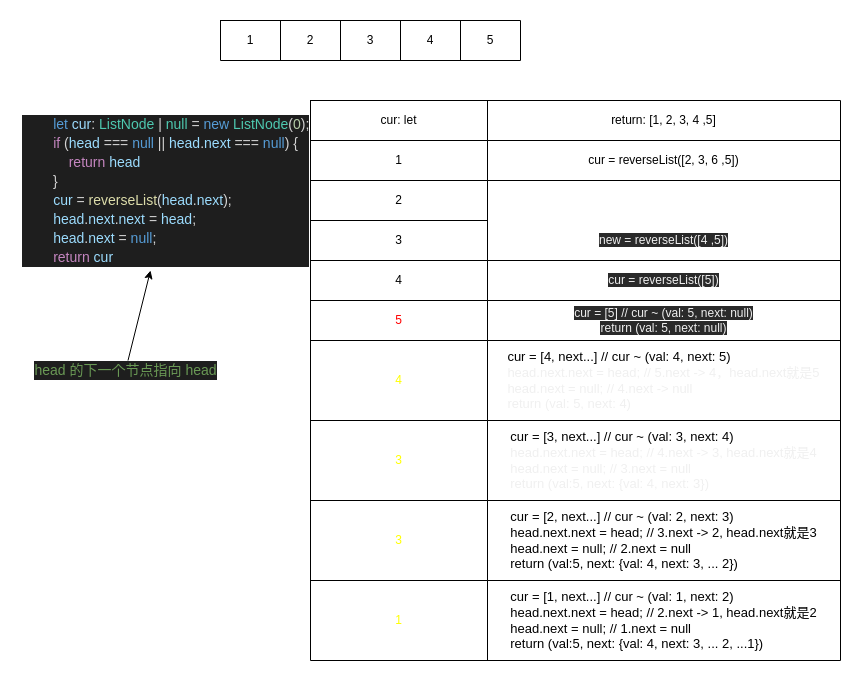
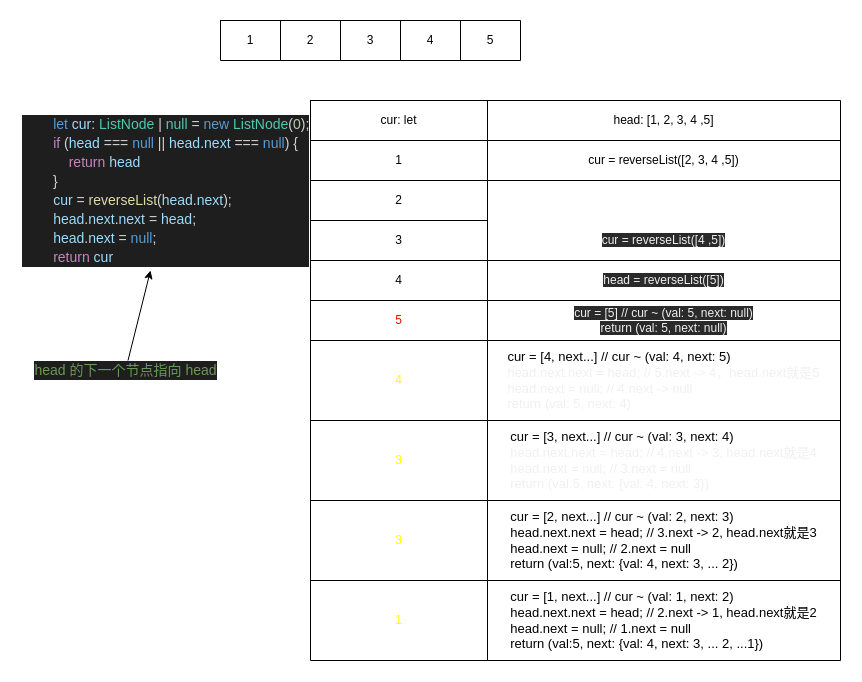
  <mxCell id="0" />
  <mxCell id="1" parent="0" />
  <mxCell id="2" value="" style="shape=table;startSize=0;container=1;collapsible=0;childLayout=tableLayout;" parent="1" vertex="1"><mxGeometry x="220" y="20" width="300" height="40" as="geometry" /></mxCell>
  <mxCell id="3" value="" style="shape=partialRectangle;collapsible=0;dropTarget=0;pointerEvents=0;fillColor=none;top=0;left=0;bottom=0;right=0;points=[[0,0.5],[1,0.5]];portConstraint=eastwest;" parent="2" vertex="1"><mxGeometry width="300" height="40" as="geometry" /></mxCell>
  <mxCell id="4" value="1" style="shape=partialRectangle;html=1;whiteSpace=wrap;connectable=0;overflow=hidden;fillColor=none;top=0;left=0;bottom=0;right=0;pointerEvents=1;" parent="3" vertex="1"><mxGeometry width="60" height="40" as="geometry"><mxRectangle width="60" height="40" as="alternateBounds" /></mxGeometry></mxCell>
  <mxCell id="5" value="2" style="shape=partialRectangle;html=1;whiteSpace=wrap;connectable=0;overflow=hidden;fillColor=none;top=0;left=0;bottom=0;right=0;pointerEvents=1;" parent="3" vertex="1"><mxGeometry x="60" width="60" height="40" as="geometry"><mxRectangle width="60" height="40" as="alternateBounds" /></mxGeometry></mxCell>
  <mxCell id="6" value="3" style="shape=partialRectangle;html=1;whiteSpace=wrap;connectable=0;overflow=hidden;fillColor=none;top=0;left=0;bottom=0;right=0;pointerEvents=1;" parent="3" vertex="1"><mxGeometry x="120" width="60" height="40" as="geometry"><mxRectangle width="60" height="40" as="alternateBounds" /></mxGeometry></mxCell>
  <mxCell id="7" value="4" style="shape=partialRectangle;html=1;whiteSpace=wrap;connectable=0;overflow=hidden;fillColor=none;top=0;left=0;bottom=0;right=0;pointerEvents=1;" parent="3" vertex="1"><mxGeometry x="180" width="60" height="40" as="geometry"><mxRectangle width="60" height="40" as="alternateBounds" /></mxGeometry></mxCell>
  <mxCell id="8" value="5" style="shape=partialRectangle;html=1;whiteSpace=wrap;connectable=0;overflow=hidden;fillColor=none;top=0;left=0;bottom=0;right=0;pointerEvents=1;" parent="3" vertex="1"><mxGeometry x="240" width="60" height="40" as="geometry"><mxRectangle width="60" height="40" as="alternateBounds" /></mxGeometry></mxCell>
  <mxCell id="9" value="" style="shape=table;startSize=0;container=1;collapsible=0;childLayout=tableLayout;align=left;" parent="1" vertex="1"><mxGeometry x="310" y="100" width="530" height="560" as="geometry" /></mxCell>
  <mxCell id="10" value="" style="shape=partialRectangle;collapsible=0;dropTarget=0;pointerEvents=0;fillColor=none;top=0;left=0;bottom=0;right=0;points=[[0,0.5],[1,0.5]];portConstraint=eastwest;" parent="9" vertex="1"><mxGeometry width="530" height="40" as="geometry" /></mxCell>
  <mxCell id="11" value="cur: let" style="shape=partialRectangle;html=1;whiteSpace=wrap;connectable=0;overflow=hidden;fillColor=none;top=0;left=0;bottom=0;right=0;pointerEvents=1;" parent="10" vertex="1"><mxGeometry width="177" height="40" as="geometry"><mxRectangle width="177" height="40" as="alternateBounds" /></mxGeometry></mxCell>
- <mxCell id="12" value="return: [1, 2, 3, 4 ,5]" style="shape=partialRectangle;html=1;whiteSpace=wrap;connectable=0;overflow=hidden;fillColor=none;top=0;left=0;bottom=0;right=0;pointerEvents=1;" parent="10" vertex="1"><mxGeometry x="177" width="353" height="40" as="geometry"><mxRectangle width="353" height="40" as="alternateBounds" /></mxGeometry></mxCell>
+ <mxCell id="12" value="head: [1, 2, 3, 4 ,5]" style="shape=partialRectangle;html=1;whiteSpace=wrap;connectable=0;overflow=hidden;fillColor=none;top=0;left=0;bottom=0;right=0;pointerEvents=1;" parent="10" vertex="1"><mxGeometry x="177" width="353" height="40" as="geometry"><mxRectangle width="353" height="40" as="alternateBounds" /></mxGeometry></mxCell>
  <mxCell id="13" value="" style="shape=partialRectangle;collapsible=0;dropTarget=0;pointerEvents=0;fillColor=none;top=0;left=0;bottom=0;right=0;points=[[0,0.5],[1,0.5]];portConstraint=eastwest;" parent="9" vertex="1"><mxGeometry y="40" width="530" height="40" as="geometry" /></mxCell>
  <mxCell id="14" value="1" style="shape=partialRectangle;html=1;whiteSpace=wrap;connectable=0;overflow=hidden;fillColor=none;top=0;left=0;bottom=0;right=0;pointerEvents=1;" parent="13" vertex="1"><mxGeometry width="177" height="40" as="geometry"><mxRectangle width="177" height="40" as="alternateBounds" /></mxGeometry></mxCell>
- <mxCell id="15" value="cur = reverseList([2, 3, 6 ,5])&lt;br&gt;" style="shape=partialRectangle;html=1;whiteSpace=wrap;connectable=0;overflow=hidden;fillColor=none;top=0;left=0;bottom=0;right=0;pointerEvents=1;align=center;" parent="13" vertex="1"><mxGeometry x="177" width="353" height="40" as="geometry"><mxRectangle width="353" height="40" as="alternateBounds" /></mxGeometry></mxCell>
+ <mxCell id="15" value="cur = reverseList([2, 3, 4 ,5])&lt;br&gt;" style="shape=partialRectangle;html=1;whiteSpace=wrap;connectable=0;overflow=hidden;fillColor=none;top=0;left=0;bottom=0;right=0;pointerEvents=1;align=center;" parent="13" vertex="1"><mxGeometry x="177" width="353" height="40" as="geometry"><mxRectangle width="353" height="40" as="alternateBounds" /></mxGeometry></mxCell>
  <mxCell id="16" value="" style="shape=partialRectangle;collapsible=0;dropTarget=0;pointerEvents=0;fillColor=none;top=0;left=0;bottom=0;right=0;points=[[0,0.5],[1,0.5]];portConstraint=eastwest;" parent="9" vertex="1"><mxGeometry y="80" width="530" height="40" as="geometry" /></mxCell>
  <mxCell id="17" value="2" style="shape=partialRectangle;html=1;whiteSpace=wrap;connectable=0;overflow=hidden;fillColor=none;top=0;left=0;bottom=0;right=0;pointerEvents=1;" parent="16" vertex="1"><mxGeometry width="177" height="40" as="geometry"><mxRectangle width="177" height="40" as="alternateBounds" /></mxGeometry></mxCell>
  <mxCell id="18" value="" style="shape=partialRectangle;collapsible=0;dropTarget=0;pointerEvents=0;fillColor=none;top=0;left=0;bottom=0;right=0;points=[[0,0.5],[1,0.5]];portConstraint=eastwest;" parent="9" vertex="1"><mxGeometry y="120" width="530" height="40" as="geometry" /></mxCell>
  <mxCell id="19" value="3" style="shape=partialRectangle;html=1;whiteSpace=wrap;connectable=0;overflow=hidden;fillColor=none;top=0;left=0;bottom=0;right=0;pointerEvents=1;" parent="18" vertex="1"><mxGeometry width="177" height="40" as="geometry"><mxRectangle width="177" height="40" as="alternateBounds" /></mxGeometry></mxCell>
- <mxCell id="20" value="&lt;span style=&quot;color: rgb(240 , 240 , 240) ; font-family: &amp;#34;helvetica&amp;#34; ; font-size: 12px ; font-style: normal ; font-weight: 400 ; letter-spacing: normal ; text-align: center ; text-indent: 0px ; text-transform: none ; word-spacing: 0px ; background-color: rgb(42 , 42 , 42) ; display: inline ; float: none&quot;&gt;new = reverseList([4 ,5])&lt;/span&gt;" style="shape=partialRectangle;html=1;whiteSpace=wrap;connectable=0;overflow=hidden;fillColor=none;top=0;left=0;bottom=0;right=0;pointerEvents=1;" parent="18" vertex="1"><mxGeometry x="177" width="353" height="40" as="geometry"><mxRectangle width="353" height="40" as="alternateBounds" /></mxGeometry></mxCell>
+ <mxCell id="20" value="&lt;span style=&quot;color: rgb(240 , 240 , 240) ; font-family: &amp;#34;helvetica&amp;#34; ; font-size: 12px ; font-style: normal ; font-weight: 400 ; letter-spacing: normal ; text-align: center ; text-indent: 0px ; text-transform: none ; word-spacing: 0px ; background-color: rgb(42 , 42 , 42) ; display: inline ; float: none&quot;&gt;cur = reverseList([4 ,5])&lt;/span&gt;" style="shape=partialRectangle;html=1;whiteSpace=wrap;connectable=0;overflow=hidden;fillColor=none;top=0;left=0;bottom=0;right=0;pointerEvents=1;" parent="18" vertex="1"><mxGeometry x="177" width="353" height="40" as="geometry"><mxRectangle width="353" height="40" as="alternateBounds" /></mxGeometry></mxCell>
  <mxCell id="21" value="" style="shape=partialRectangle;collapsible=0;dropTarget=0;pointerEvents=0;fillColor=none;top=0;left=0;bottom=0;right=0;points=[[0,0.5],[1,0.5]];portConstraint=eastwest;" parent="9" vertex="1"><mxGeometry y="160" width="530" height="40" as="geometry" /></mxCell>
  <mxCell id="22" value="4" style="shape=partialRectangle;html=1;whiteSpace=wrap;connectable=0;overflow=hidden;fillColor=none;top=0;left=0;bottom=0;right=0;pointerEvents=1;" parent="21" vertex="1"><mxGeometry width="177" height="40" as="geometry"><mxRectangle width="177" height="40" as="alternateBounds" /></mxGeometry></mxCell>
- <mxCell id="23" value="&lt;span style=&quot;color: rgb(240 , 240 , 240) ; font-family: &amp;#34;helvetica&amp;#34; ; font-size: 12px ; font-style: normal ; font-weight: 400 ; letter-spacing: normal ; text-align: center ; text-indent: 0px ; text-transform: none ; word-spacing: 0px ; background-color: rgb(42 , 42 , 42) ; display: inline ; float: none&quot;&gt;cur = reverseList([5])&lt;/span&gt;" style="shape=partialRectangle;html=1;whiteSpace=wrap;connectable=0;overflow=hidden;fillColor=none;top=0;left=0;bottom=0;right=0;pointerEvents=1;" parent="21" vertex="1"><mxGeometry x="177" width="353" height="40" as="geometry"><mxRectangle width="353" height="40" as="alternateBounds" /></mxGeometry></mxCell>
+ <mxCell id="23" value="&lt;span style=&quot;color: rgb(240 , 240 , 240) ; font-family: &amp;#34;helvetica&amp;#34; ; font-size: 12px ; font-style: normal ; font-weight: 400 ; letter-spacing: normal ; text-align: center ; text-indent: 0px ; text-transform: none ; word-spacing: 0px ; background-color: rgb(42 , 42 , 42) ; display: inline ; float: none&quot;&gt;head = reverseList([5])&lt;/span&gt;" style="shape=partialRectangle;html=1;whiteSpace=wrap;connectable=0;overflow=hidden;fillColor=none;top=0;left=0;bottom=0;right=0;pointerEvents=1;" parent="21" vertex="1"><mxGeometry x="177" width="353" height="40" as="geometry"><mxRectangle width="353" height="40" as="alternateBounds" /></mxGeometry></mxCell>
  <mxCell id="24" value="" style="shape=partialRectangle;collapsible=0;dropTarget=0;pointerEvents=0;fillColor=none;top=0;left=0;bottom=0;right=0;points=[[0,0.5],[1,0.5]];portConstraint=eastwest;" vertex="1" parent="9"><mxGeometry y="200" width="530" height="40" as="geometry" /></mxCell>
  <mxCell id="25" value="5" style="shape=partialRectangle;html=1;whiteSpace=wrap;connectable=0;overflow=hidden;fillColor=none;top=0;left=0;bottom=0;right=0;pointerEvents=1;fontColor=#FF0000;" vertex="1" parent="24"><mxGeometry width="177" height="40" as="geometry"><mxRectangle width="177" height="40" as="alternateBounds" /></mxGeometry></mxCell>
  <mxCell id="26" value="&lt;span style=&quot;color: rgb(240 , 240 , 240) ; font-family: &amp;#34;helvetica&amp;#34; ; font-size: 12px ; font-style: normal ; font-weight: 400 ; letter-spacing: normal ; text-align: center ; text-indent: 0px ; text-transform: none ; word-spacing: 0px ; background-color: rgb(42 , 42 , 42) ; display: inline ; float: none&quot;&gt;cur = [5] // cur ~ (val: 5, next: null)&lt;br&gt;return (val: 5, next: null)&lt;br&gt;&lt;/span&gt;" style="shape=partialRectangle;html=1;whiteSpace=wrap;connectable=0;overflow=hidden;fillColor=none;top=0;left=0;bottom=0;right=0;pointerEvents=1;" vertex="1" parent="24"><mxGeometry x="177" width="353" height="40" as="geometry"><mxRectangle width="353" height="40" as="alternateBounds" /></mxGeometry></mxCell>
  <mxCell id="27" value="" style="shape=partialRectangle;collapsible=0;dropTarget=0;pointerEvents=0;fillColor=none;top=0;left=0;bottom=0;right=0;points=[[0,0.5],[1,0.5]];portConstraint=eastwest;fontSize=9;" vertex="1" parent="9"><mxGeometry y="240" width="530" height="80" as="geometry" /></mxCell>
  <mxCell id="28" value="4" style="shape=partialRectangle;html=1;whiteSpace=wrap;connectable=0;overflow=hidden;fillColor=none;top=0;left=0;bottom=0;right=0;pointerEvents=1;fontColor=#FFFF00;" vertex="1" parent="27"><mxGeometry width="177" height="80" as="geometry"><mxRectangle width="177" height="80" as="alternateBounds" /></mxGeometry></mxCell>
  <mxCell id="29" value="&lt;div style=&quot;text-align: justify&quot;&gt;&lt;span style=&quot;font-family: &amp;#34;helvetica&amp;#34; ; font-size: 13px&quot;&gt;cur = [4, next...] // cur ~ (val: 4, next: 5)&lt;/span&gt;&lt;/div&gt;&lt;span style=&quot;color: rgb(240 , 240 , 240) ; font-family: &amp;#34;helvetica&amp;#34; ; font-size: 13px ; font-style: normal ; font-weight: 400 ; letter-spacing: normal ; text-indent: 0px ; text-transform: none ; word-spacing: 0px ; background-color: rgb(42 , 42 , 42) ; display: inline ; float: none&quot;&gt;&lt;div style=&quot;text-align: justify&quot;&gt;head.next.next = head; // 5.next -&amp;gt; 4，head.next就是5&lt;/div&gt;&lt;div style=&quot;text-align: justify&quot;&gt;head.next = null; // 4.next -&amp;gt; null&lt;/div&gt;&lt;div style=&quot;text-align: justify&quot;&gt;return (val: 5, next: 4)&lt;/div&gt;&lt;/span&gt;" style="shape=partialRectangle;html=1;whiteSpace=wrap;connectable=0;overflow=hidden;fillColor=none;top=0;left=0;bottom=0;right=0;pointerEvents=1;fontSize=11;align=center;" vertex="1" parent="27"><mxGeometry x="177" width="353" height="80" as="geometry"><mxRectangle width="353" height="80" as="alternateBounds" /></mxGeometry></mxCell>
  <mxCell id="30" value="" style="shape=partialRectangle;collapsible=0;dropTarget=0;pointerEvents=0;fillColor=none;top=0;left=0;bottom=0;right=0;points=[[0,0.5],[1,0.5]];portConstraint=eastwest;fontSize=11;" vertex="1" parent="9"><mxGeometry y="320" width="530" height="80" as="geometry" /></mxCell>
  <mxCell id="31" value="3" style="shape=partialRectangle;html=1;whiteSpace=wrap;connectable=0;overflow=hidden;fillColor=none;top=0;left=0;bottom=0;right=0;pointerEvents=1;fontColor=#FFFF00;" vertex="1" parent="30"><mxGeometry width="177" height="80" as="geometry"><mxRectangle width="177" height="80" as="alternateBounds" /></mxGeometry></mxCell>
  <mxCell id="32" value="&lt;div style=&quot;text-align: justify&quot;&gt;&lt;span style=&quot;font-size: 13px ; font-family: &amp;#34;helvetica&amp;#34;&quot;&gt;cur = [3, next...] // cur ~ (val: 3, next: 4)&lt;/span&gt;&lt;/div&gt;&lt;span style=&quot;color: rgb(240 , 240 , 240) ; font-family: &amp;#34;helvetica&amp;#34; ; font-style: normal ; font-weight: 400 ; letter-spacing: normal ; text-align: center ; text-indent: 0px ; text-transform: none ; word-spacing: 0px ; background-color: rgb(42 , 42 , 42) ; display: inline ; float: none ; font-size: 13px&quot;&gt;&lt;div style=&quot;text-align: justify&quot;&gt;head.next.next = head; // 4.next -&amp;gt; 3, head.next就是4&lt;/div&gt;&lt;div style=&quot;text-align: justify&quot;&gt;head.next = null; // 3.next = null&lt;/div&gt;&lt;div style=&quot;text-align: justify&quot;&gt;return (val:5, next: {val: 4, next: 3})&lt;/div&gt;&lt;/span&gt;" style="shape=partialRectangle;html=1;whiteSpace=wrap;connectable=0;overflow=hidden;fillColor=none;top=0;left=0;bottom=0;right=0;pointerEvents=1;" vertex="1" parent="30"><mxGeometry x="177" width="353" height="80" as="geometry"><mxRectangle width="353" height="80" as="alternateBounds" /></mxGeometry></mxCell>
  <mxCell id="33" value="" style="shape=partialRectangle;collapsible=0;dropTarget=0;pointerEvents=0;fillColor=none;top=0;left=0;bottom=0;right=0;points=[[0,0.5],[1,0.5]];portConstraint=eastwest;" vertex="1" parent="9"><mxGeometry y="400" width="530" height="80" as="geometry" /></mxCell>
  <mxCell id="34" value="3" style="shape=partialRectangle;html=1;whiteSpace=wrap;connectable=0;overflow=hidden;fillColor=none;top=0;left=0;bottom=0;right=0;pointerEvents=1;fontColor=#FFFF00;" vertex="1" parent="33"><mxGeometry width="177" height="80" as="geometry"><mxRectangle width="177" height="80" as="alternateBounds" /></mxGeometry></mxCell>
  <mxCell id="35" value="&lt;div style=&quot;text-align: justify&quot;&gt;&lt;div style=&quot;font-size: 12px&quot;&gt;&lt;span style=&quot;font-size: 13px ; font-family: &amp;#34;helvetica&amp;#34;&quot;&gt;cur = [2, next...] // cur ~ (val: 2, next: 3)&lt;/span&gt;&lt;/div&gt;&lt;span style=&quot;text-align: center ; font-family: &amp;#34;helvetica&amp;#34;&quot;&gt;&lt;div style=&quot;text-align: justify&quot;&gt;head.next.next = head; // 3.next -&amp;gt; 2, head.next就是3&lt;/div&gt;&lt;div style=&quot;text-align: justify&quot;&gt;head.next = null; // 2.next = null&lt;/div&gt;&lt;div style=&quot;text-align: justify&quot;&gt;return (val:5, next: {val: 4, next: 3, ... 2})&lt;/div&gt;&lt;/span&gt;&lt;/div&gt;" style="shape=partialRectangle;html=1;whiteSpace=wrap;connectable=0;overflow=hidden;fillColor=none;top=0;left=0;bottom=0;right=0;pointerEvents=1;fontSize=13;" vertex="1" parent="33"><mxGeometry x="177" width="353" height="80" as="geometry"><mxRectangle width="353" height="80" as="alternateBounds" /></mxGeometry></mxCell>
  <mxCell id="36" value="" style="shape=partialRectangle;collapsible=0;dropTarget=0;pointerEvents=0;fillColor=none;top=0;left=0;bottom=0;right=0;points=[[0,0.5],[1,0.5]];portConstraint=eastwest;" parent="9" vertex="1"><mxGeometry y="480" width="530" height="80" as="geometry" /></mxCell>
  <mxCell id="37" value="1" style="shape=partialRectangle;html=1;whiteSpace=wrap;connectable=0;overflow=hidden;fillColor=none;top=0;left=0;bottom=0;right=0;pointerEvents=1;fontColor=#FFFF00;" parent="36" vertex="1"><mxGeometry width="177" height="80" as="geometry"><mxRectangle width="177" height="80" as="alternateBounds" /></mxGeometry></mxCell>
  <mxCell id="38" value="&lt;div style=&quot;text-align: justify&quot;&gt;&lt;div style=&quot;font-size: 12px&quot;&gt;&lt;span style=&quot;font-size: 13px ; font-family: &amp;#34;helvetica&amp;#34;&quot;&gt;cur = [1, next...] // cur ~ (val: 1, next: 2)&lt;/span&gt;&lt;/div&gt;&lt;span style=&quot;text-align: center ; font-family: &amp;#34;helvetica&amp;#34;&quot;&gt;&lt;div style=&quot;text-align: justify&quot;&gt;head.next.next = head; // 2.next -&amp;gt; 1, head.next就是2&lt;/div&gt;&lt;div style=&quot;text-align: justify&quot;&gt;head.next = null; // 1.next = null&lt;/div&gt;&lt;div style=&quot;text-align: justify&quot;&gt;return (val:5, next: {val: 4, next: 3, ... 2, ...1})&lt;/div&gt;&lt;/span&gt;&lt;/div&gt;" style="shape=partialRectangle;html=1;whiteSpace=wrap;connectable=0;overflow=hidden;fillColor=none;top=0;left=0;bottom=0;right=0;pointerEvents=1;fontSize=13;" parent="36" vertex="1"><mxGeometry x="177" width="353" height="80" as="geometry"><mxRectangle width="353" height="80" as="alternateBounds" /></mxGeometry></mxCell>
  <mxCell id="39" value="&lt;div style=&quot;color: rgb(212 , 212 , 212) ; background-color: rgb(30 , 30 , 30) ; font-family: , &amp;quot;consolas&amp;quot; , &amp;quot;courier new&amp;quot; , monospace , &amp;quot;consolas&amp;quot; , &amp;quot;courier new&amp;quot; , monospace ; font-size: 14px ; line-height: 19px&quot;&gt;&lt;div style=&quot;font-family: , &amp;quot;consolas&amp;quot; , &amp;quot;courier new&amp;quot; , monospace , &amp;quot;consolas&amp;quot; , &amp;quot;courier new&amp;quot; , monospace ; line-height: 19px&quot;&gt;&lt;div&gt;&lt;span style=&quot;color: #569cd6&quot;&gt;&lt;span style=&quot;white-space: pre&quot;&gt;&#09;&lt;/span&gt;let&lt;/span&gt; &lt;span style=&quot;color: #9cdcfe&quot;&gt;cur&lt;/span&gt;: &lt;span style=&quot;color: #4ec9b0&quot;&gt;ListNode&lt;/span&gt; | &lt;span style=&quot;color: #4ec9b0&quot;&gt;null&lt;/span&gt; = &lt;span style=&quot;color: #569cd6&quot;&gt;new&lt;/span&gt; &lt;span style=&quot;color: #4ec9b0&quot;&gt;ListNode&lt;/span&gt;(&lt;span style=&quot;color: #b5cea8&quot;&gt;0&lt;/span&gt;);&lt;/div&gt;&lt;div&gt;&amp;nbsp; &amp;nbsp; &amp;nbsp; &amp;nbsp; &lt;span style=&quot;color: #c586c0&quot;&gt;if&lt;/span&gt; (&lt;span style=&quot;color: #9cdcfe&quot;&gt;head&lt;/span&gt; === &lt;span style=&quot;color: #569cd6&quot;&gt;null&lt;/span&gt; || &lt;span style=&quot;color: #9cdcfe&quot;&gt;head&lt;/span&gt;.&lt;span style=&quot;color: #9cdcfe&quot;&gt;next&lt;/span&gt; === &lt;span style=&quot;color: #569cd6&quot;&gt;null&lt;/span&gt;) {&lt;/div&gt;&lt;div&gt;&amp;nbsp; &amp;nbsp; &amp;nbsp; &amp;nbsp; &amp;nbsp; &amp;nbsp; &lt;span style=&quot;color: #c586c0&quot;&gt;return&lt;/span&gt; &lt;span style=&quot;color: #9cdcfe&quot;&gt;head&lt;/span&gt;&lt;/div&gt;&lt;div&gt;&amp;nbsp; &amp;nbsp; &amp;nbsp; &amp;nbsp; }&lt;/div&gt;&lt;div&gt;&amp;nbsp; &amp;nbsp; &amp;nbsp; &amp;nbsp; &lt;span style=&quot;color: #9cdcfe&quot;&gt;cur&lt;/span&gt; = &lt;span style=&quot;color: #dcdcaa&quot;&gt;reverseList&lt;/span&gt;(&lt;span style=&quot;color: #9cdcfe&quot;&gt;head&lt;/span&gt;.&lt;span style=&quot;color: #9cdcfe&quot;&gt;next&lt;/span&gt;);&lt;/div&gt;&lt;div&gt;&amp;nbsp; &amp;nbsp; &amp;nbsp; &amp;nbsp; &lt;span style=&quot;color: #9cdcfe&quot;&gt;head&lt;/span&gt;.&lt;span style=&quot;color: #9cdcfe&quot;&gt;next&lt;/span&gt;.&lt;span style=&quot;color: #9cdcfe&quot;&gt;next&lt;/span&gt; = &lt;span style=&quot;color: #9cdcfe&quot;&gt;head&lt;/span&gt;;&lt;/div&gt;&lt;div&gt;&amp;nbsp; &amp;nbsp; &amp;nbsp; &amp;nbsp; &lt;span style=&quot;color: #9cdcfe&quot;&gt;head&lt;/span&gt;.&lt;span style=&quot;color: #9cdcfe&quot;&gt;next&lt;/span&gt; = &lt;span style=&quot;color: #569cd6&quot;&gt;null&lt;/span&gt;;&lt;/div&gt;&lt;div&gt;&amp;nbsp; &amp;nbsp; &amp;nbsp; &amp;nbsp; &lt;span style=&quot;color: #c586c0&quot;&gt;return&lt;/span&gt; &lt;span style=&quot;color: #9cdcfe&quot;&gt;cur&lt;/span&gt;&lt;/div&gt;&lt;/div&gt;&lt;/div&gt;" style="text;html=1;align=left;verticalAlign=middle;resizable=0;points=[];autosize=1;strokeColor=none;fillColor=none;" parent="1" vertex="1"><mxGeometry y="110" width="300" height="160" as="geometry" x="20" /></mxCell>
  <mxCell id="40" value="" style="edgeStyle=none;html=1;fontSize=13;fontColor=#FF0000;" edge="1" parent="1" source="41" target="39"><mxGeometry relative="1" as="geometry" /></mxCell>
  <mxCell id="41" value="&lt;div style=&quot;color: rgb(212 , 212 , 212) ; background-color: rgb(30 , 30 , 30) ; font-family: , &amp;#34;consolas&amp;#34; , &amp;#34;courier new&amp;#34; , monospace , &amp;#34;consolas&amp;#34; , &amp;#34;courier new&amp;#34; , monospace ; font-size: 14px ; line-height: 19px&quot;&gt;&lt;span style=&quot;color: #6a9955&quot;&gt;head 的下一个节点指向 head&lt;/span&gt;&lt;/div&gt;" style="text;html=1;align=center;verticalAlign=middle;resizable=0;points=[];autosize=1;strokeColor=none;fillColor=none;fontSize=13;fontColor=#FF0000;" vertex="1" parent="1"><mxGeometry x="25" y="360" width="200" height="20" as="geometry" /></mxCell>
